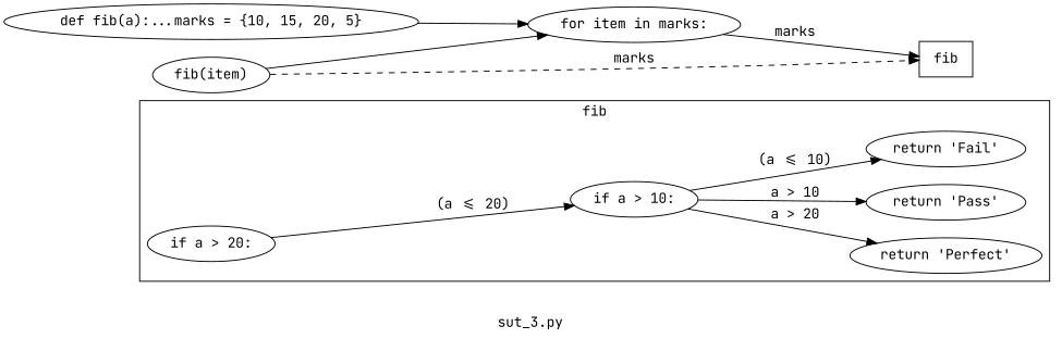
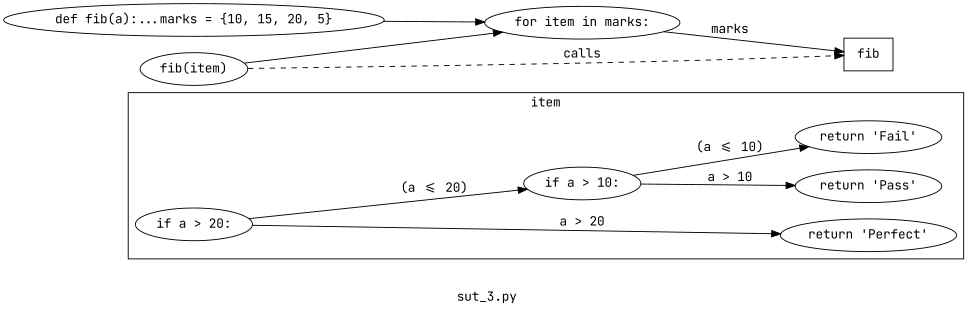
  digraph {
    fontname="JetBrains Mono"
    label="sut_3.py"
    rankdir=LR
    node [fontname="JetBrains Mono"]
    edge [fontname="JetBrains Mono"]
    n1 [height=0.5 label="if a > 20:" width=1.1916]
    n2 [height=0.5 label="return 'Perfect'" width=1.7693]
    n3 [height=0.5 label="if a > 10:" width=1.1916]
    n4 [height=0.5 label="return 'Pass'" width=1.5346]
    n5 [height=0.5 label="return 'Fail'" width=1.4263]
    n6 [height=0.5 label="def fib(a):...marks = {10, 15, 20, 5}" width=3.8816]
    n7 [height=0.5 label="for item in marks:" width=2.0582]
    n8 [height=0.5 label=fib shape=box width=0.75]
    n9 [height=0.5 label="fib(item)" width=1.1555]
    subgraph cluster_1 {
-     label=fib
+     label=item
      n1
      n2
      n3
      n4
      n5
    }
-   n3 -> n2 [label="a > 20"]
+   n1 -> n2 [label="a > 20"]
    n1 -> n3 [label="(a <= 20)"]
    n3 -> n4 [label="a > 10"]
    n3 -> n5 [label="(a <= 10)"]
    n6 -> n7
    n7 -> n8 [label=marks]
    n9 -> n7
-   n9 -> n8 [label=marks style=dashed]
+   n9 -> n8 [label=calls style=dashed]
  }
